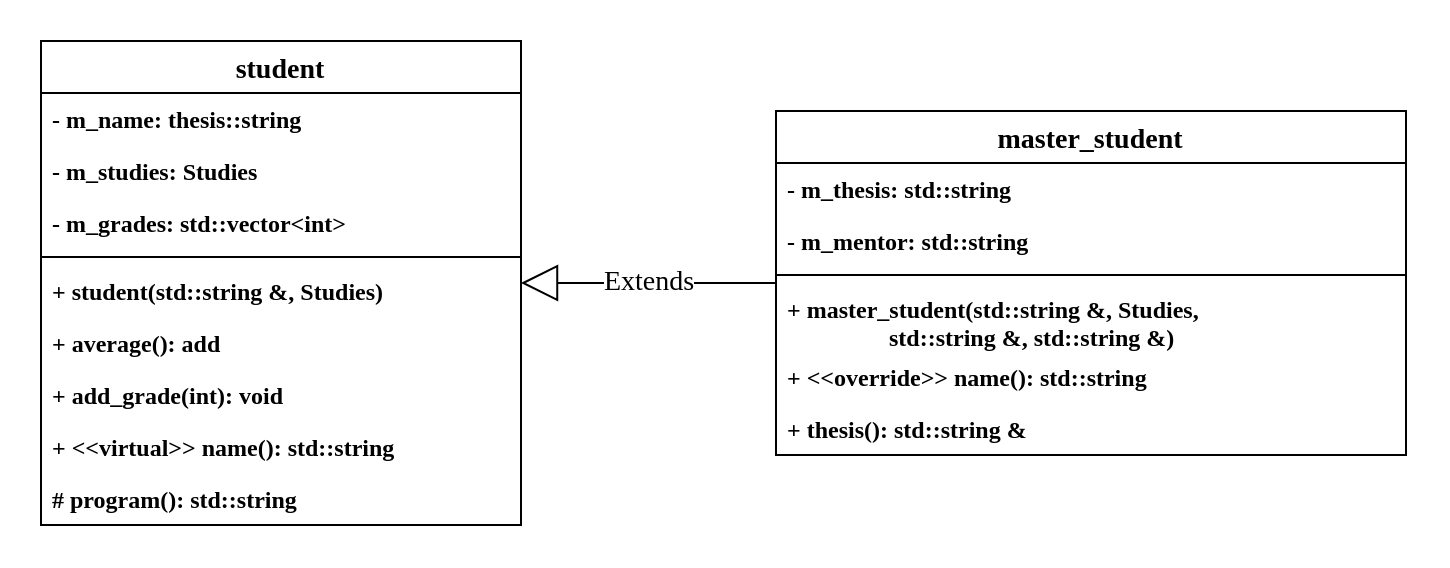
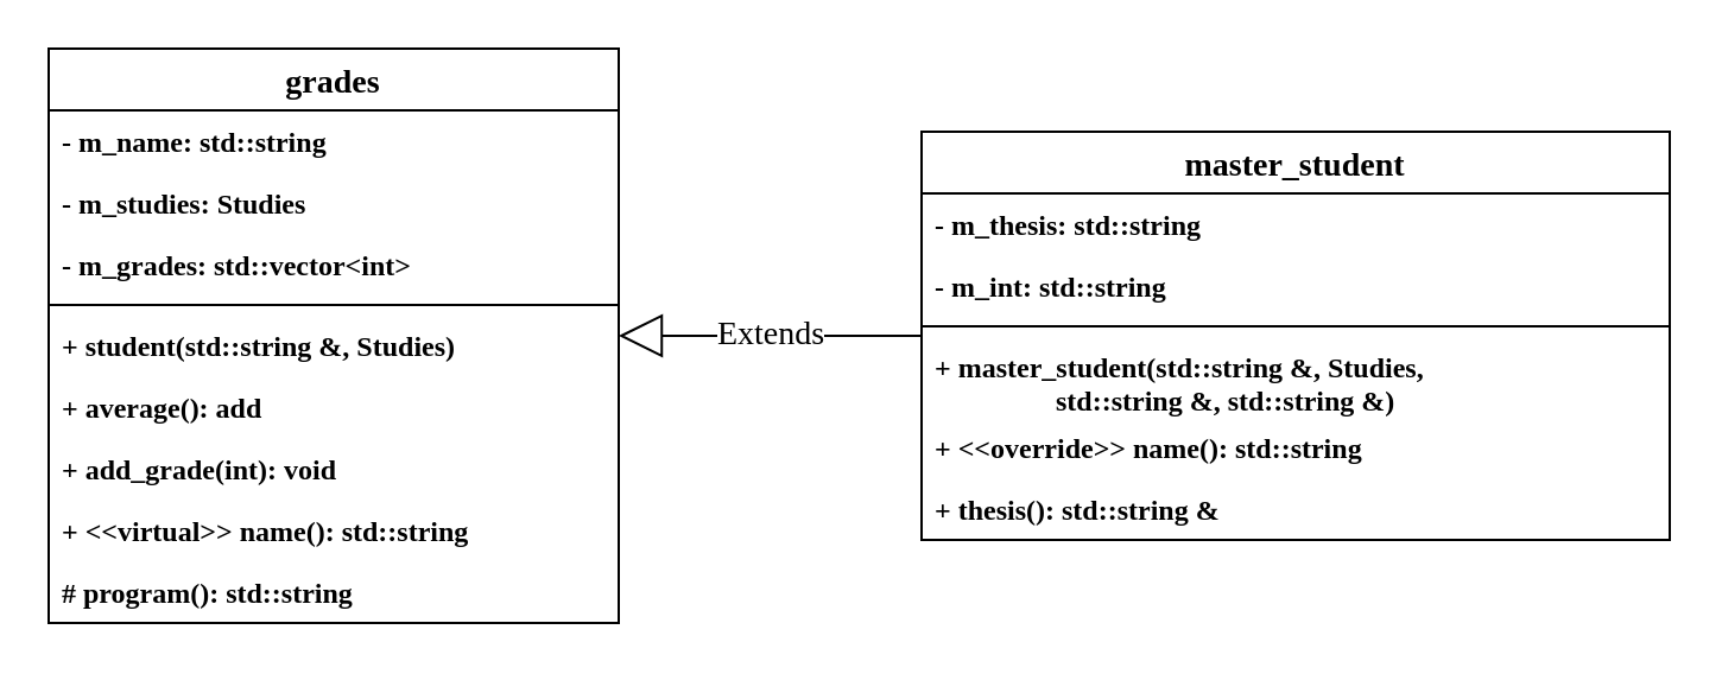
  <mxCell id="0" />
  <mxCell id="1" parent="0" />
  <mxCell id="2" value="Extends" style="endArrow=block;endSize=16;endFill=0;html=1;fontFamily=Consolas;fontSize=14;" parent="1" source="13" target="3" edge="1"><mxGeometry width="160" relative="1" as="geometry"><mxPoint x="348.5" y="220" as="sourcePoint" /><mxPoint x="508.5" y="220" as="targetPoint" /></mxGeometry></mxCell>
- <mxCell id="3" value="student" style="swimlane;fontStyle=1;align=center;verticalAlign=middle;childLayout=stackLayout;horizontal=1;startSize=26;horizontalStack=0;resizeParent=1;resizeParentMax=0;resizeLast=0;collapsible=1;marginBottom=0;fontFamily=Consolas;fontSize=14;" parent="1" vertex="1"><mxGeometry x="20" y="20" width="240" height="242" as="geometry" /></mxCell>
- <mxCell id="4" value="- m_name: thesis::string" style="text;strokeColor=none;fillColor=none;align=left;verticalAlign=top;spacingLeft=4;spacingRight=4;overflow=hidden;rotatable=0;points=[[0,0.5],[1,0.5]];portConstraint=eastwest;fontFamily=Consolas;fontStyle=1" parent="3" vertex="1"><mxGeometry y="26" width="240" height="26" as="geometry" /></mxCell>
+ <mxCell id="3" value="grades" style="swimlane;fontStyle=1;align=center;verticalAlign=middle;childLayout=stackLayout;horizontal=1;startSize=26;horizontalStack=0;resizeParent=1;resizeParentMax=0;resizeLast=0;collapsible=1;marginBottom=0;fontFamily=Consolas;fontSize=14;" parent="1" vertex="1"><mxGeometry x="20" y="20" width="240" height="242" as="geometry" /></mxCell>
+ <mxCell id="4" value="- m_name: std::string" style="text;strokeColor=none;fillColor=none;align=left;verticalAlign=top;spacingLeft=4;spacingRight=4;overflow=hidden;rotatable=0;points=[[0,0.5],[1,0.5]];portConstraint=eastwest;fontFamily=Consolas;fontStyle=1" parent="3" vertex="1"><mxGeometry y="26" width="240" height="26" as="geometry" /></mxCell>
  <mxCell id="5" value="- m_studies: Studies" style="text;strokeColor=none;fillColor=none;align=left;verticalAlign=top;spacingLeft=4;spacingRight=4;overflow=hidden;rotatable=0;points=[[0,0.5],[1,0.5]];portConstraint=eastwest;fontFamily=Consolas;fontStyle=1" parent="3" vertex="1"><mxGeometry y="52" width="240" height="26" as="geometry" /></mxCell>
  <mxCell id="6" value="- m_grades: std::vector&lt;int&gt;" style="text;strokeColor=none;fillColor=none;align=left;verticalAlign=top;spacingLeft=4;spacingRight=4;overflow=hidden;rotatable=0;points=[[0,0.5],[1,0.5]];portConstraint=eastwest;fontFamily=Consolas;fontStyle=1" parent="3" vertex="1"><mxGeometry y="78" width="240" height="26" as="geometry" /></mxCell>
  <mxCell id="7" value="" style="line;strokeWidth=1;fillColor=none;align=left;verticalAlign=middle;spacingTop=-1;spacingLeft=3;spacingRight=3;rotatable=0;labelPosition=right;points=[];portConstraint=eastwest;fontFamily=Consolas;" parent="3" vertex="1"><mxGeometry y="104" width="240" height="8" as="geometry" /></mxCell>
  <mxCell id="8" value="+ student(std::string &amp;, Studies)" style="text;strokeColor=none;fillColor=none;align=left;verticalAlign=top;spacingLeft=4;spacingRight=4;overflow=hidden;rotatable=0;points=[[0,0.5],[1,0.5]];portConstraint=eastwest;fontFamily=Consolas;fontStyle=1" parent="3" vertex="1"><mxGeometry y="112" width="240" height="26" as="geometry" /></mxCell>
  <mxCell id="9" value="+ average(): add" style="text;strokeColor=none;fillColor=none;align=left;verticalAlign=top;spacingLeft=4;spacingRight=4;overflow=hidden;rotatable=0;points=[[0,0.5],[1,0.5]];portConstraint=eastwest;fontFamily=Consolas;fontSize=12;fontStyle=1" parent="3" vertex="1"><mxGeometry y="138" width="240" height="26" as="geometry" /></mxCell>
  <mxCell id="10" value="+ add_grade(int): void" style="text;strokeColor=none;fillColor=none;align=left;verticalAlign=top;spacingLeft=4;spacingRight=4;overflow=hidden;rotatable=0;points=[[0,0.5],[1,0.5]];portConstraint=eastwest;fontFamily=Consolas;fontStyle=1" parent="3" vertex="1"><mxGeometry y="164" width="240" height="26" as="geometry" /></mxCell>
  <mxCell id="11" value="+ &lt;&lt;virtual&gt;&gt; name(): std::string" style="text;strokeColor=none;fillColor=none;align=left;verticalAlign=top;spacingLeft=4;spacingRight=4;overflow=hidden;rotatable=0;points=[[0,0.5],[1,0.5]];portConstraint=eastwest;fontFamily=Consolas;fontStyle=1" parent="3" vertex="1"><mxGeometry y="190" width="240" height="26" as="geometry" /></mxCell>
  <mxCell id="12" value="# program(): std::string" style="text;strokeColor=none;fillColor=none;align=left;verticalAlign=top;spacingLeft=4;spacingRight=4;overflow=hidden;rotatable=0;points=[[0,0.5],[1,0.5]];portConstraint=eastwest;fontFamily=Consolas;fontStyle=1" parent="3" vertex="1"><mxGeometry y="216" width="240" height="26" as="geometry" /></mxCell>
  <mxCell id="13" value="master_student" style="swimlane;fontStyle=1;align=center;verticalAlign=middle;childLayout=stackLayout;horizontal=1;startSize=26;horizontalStack=0;resizeParent=1;resizeParentMax=0;resizeLast=0;collapsible=1;marginBottom=0;fontFamily=Consolas;fontSize=14;" parent="1" vertex="1"><mxGeometry x="387.5" y="55" width="315" height="172" as="geometry" /></mxCell>
  <mxCell id="14" value="- m_thesis: std::string" style="text;strokeColor=none;fillColor=none;align=left;verticalAlign=top;spacingLeft=4;spacingRight=4;overflow=hidden;rotatable=0;points=[[0,0.5],[1,0.5]];portConstraint=eastwest;fontFamily=Consolas;fontStyle=1" parent="13" vertex="1"><mxGeometry y="26" width="315" height="26" as="geometry" /></mxCell>
- <mxCell id="15" value="- m_mentor: std::string" style="text;strokeColor=none;fillColor=none;align=left;verticalAlign=top;spacingLeft=4;spacingRight=4;overflow=hidden;rotatable=0;points=[[0,0.5],[1,0.5]];portConstraint=eastwest;fontFamily=Consolas;fontStyle=1" parent="13" vertex="1"><mxGeometry y="52" width="315" height="26" as="geometry" /></mxCell>
+ <mxCell id="15" value="- m_int: std::string" style="text;strokeColor=none;fillColor=none;align=left;verticalAlign=top;spacingLeft=4;spacingRight=4;overflow=hidden;rotatable=0;points=[[0,0.5],[1,0.5]];portConstraint=eastwest;fontFamily=Consolas;fontStyle=1" parent="13" vertex="1"><mxGeometry y="52" width="315" height="26" as="geometry" /></mxCell>
  <mxCell id="16" value="" style="line;strokeWidth=1;fillColor=none;align=left;verticalAlign=middle;spacingTop=-1;spacingLeft=3;spacingRight=3;rotatable=0;labelPosition=right;points=[];portConstraint=eastwest;fontFamily=Consolas;" parent="13" vertex="1"><mxGeometry y="78" width="315" height="8" as="geometry" /></mxCell>
  <mxCell id="17" value="+ master_student(std::string &amp;, Studies, &#10;                 std::string &amp;, std::string &amp;)" style="text;strokeColor=none;fillColor=none;align=left;verticalAlign=top;spacingLeft=4;spacingRight=4;overflow=hidden;rotatable=0;points=[[0,0.5],[1,0.5]];portConstraint=eastwest;fontFamily=Consolas;fontStyle=1" parent="13" vertex="1"><mxGeometry y="86" width="315" height="34" as="geometry" /></mxCell>
  <mxCell id="18" value="+ &lt;&lt;override&gt;&gt; name(): std::string" style="text;strokeColor=none;fillColor=none;align=left;verticalAlign=top;spacingLeft=4;spacingRight=4;overflow=hidden;rotatable=0;points=[[0,0.5],[1,0.5]];portConstraint=eastwest;fontFamily=Consolas;fontStyle=1" parent="13" vertex="1"><mxGeometry y="120" width="315" height="26" as="geometry" /></mxCell>
  <mxCell id="19" value="+ thesis(): std::string &amp;" style="text;strokeColor=none;fillColor=none;align=left;verticalAlign=top;spacingLeft=4;spacingRight=4;overflow=hidden;rotatable=0;points=[[0,0.5],[1,0.5]];portConstraint=eastwest;fontFamily=Consolas;fontStyle=1" parent="13" vertex="1"><mxGeometry y="146" width="315" height="26" as="geometry" /></mxCell>
